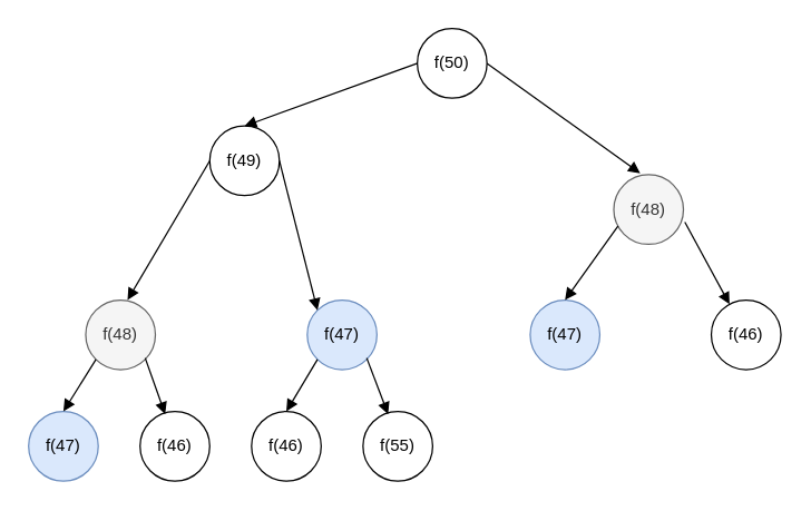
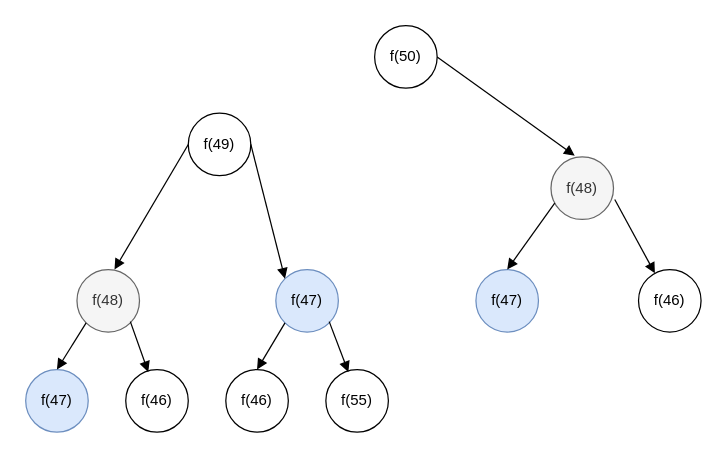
  <mxCell id="0" />
  <mxCell id="1" parent="0" />
  <mxCell id="2" value="f(50)" style="ellipse;whiteSpace=wrap;html=1;aspect=fixed;" vertex="1" parent="1"><mxGeometry x="299" y="20" width="50" height="50" as="geometry" /></mxCell>
  <mxCell id="3" value="f(48)" style="ellipse;whiteSpace=wrap;html=1;aspect=fixed;fillColor=#f5f5f5;fontColor=#333333;strokeColor=#666666;" vertex="1" parent="1"><mxGeometry x="440" y="125" width="50" height="50" as="geometry" /></mxCell>
  <mxCell id="4" value="f(49)" style="ellipse;whiteSpace=wrap;html=1;aspect=fixed;" vertex="1" parent="1"><mxGeometry x="150" y="90" width="50" height="50" as="geometry" /></mxCell>
  <mxCell id="5" value="f(55)" style="ellipse;whiteSpace=wrap;html=1;aspect=fixed;" vertex="1" parent="1"><mxGeometry x="260" y="295" width="50" height="50" as="geometry" /></mxCell>
  <mxCell id="6" value="f(46)" style="ellipse;whiteSpace=wrap;html=1;aspect=fixed;" vertex="1" parent="1"><mxGeometry x="180" y="295" width="50" height="50" as="geometry" /></mxCell>
  <mxCell id="7" value="f(46)" style="ellipse;whiteSpace=wrap;html=1;aspect=fixed;" vertex="1" parent="1"><mxGeometry x="100" y="295" width="50" height="50" as="geometry" /></mxCell>
  <mxCell id="8" value="f(47)" style="ellipse;whiteSpace=wrap;html=1;aspect=fixed;fillColor=#dae8fc;strokeColor=#6c8ebf;" vertex="1" parent="1"><mxGeometry x="20" y="295" width="50" height="50" as="geometry" /></mxCell>
  <mxCell id="9" value="f(47)" style="ellipse;whiteSpace=wrap;html=1;aspect=fixed;fillColor=#dae8fc;strokeColor=#6c8ebf;" vertex="1" parent="1"><mxGeometry x="220" y="215" width="50" height="50" as="geometry" /></mxCell>
  <mxCell id="10" value="f(48)" style="ellipse;whiteSpace=wrap;html=1;aspect=fixed;fillColor=#f5f5f5;fontColor=#333333;strokeColor=#666666;" vertex="1" parent="1"><mxGeometry x="61" y="215" width="50" height="50" as="geometry" /></mxCell>
  <mxCell id="11" value="f(46)" style="ellipse;whiteSpace=wrap;html=1;aspect=fixed;" vertex="1" parent="1"><mxGeometry x="510" y="215" width="50" height="50" as="geometry" /></mxCell>
  <mxCell id="12" value="f(47)" style="ellipse;whiteSpace=wrap;html=1;aspect=fixed;fillColor=#dae8fc;strokeColor=#6c8ebf;" vertex="1" parent="1"><mxGeometry x="380" y="215" width="50" height="50" as="geometry" /></mxCell>
  <mxCell id="13" value="" style="endArrow=block;html=1;rounded=0;endFill=1;exitX=1;exitY=0.5;exitDx=0;exitDy=0;entryX=0;entryY=0;entryDx=0;entryDy=0;" edge="1" parent="1" source="4" target="9"><mxGeometry width="50" height="50" relative="1" as="geometry"><mxPoint x="290" y="425" as="sourcePoint" /><mxPoint x="340" y="375" as="targetPoint" /></mxGeometry></mxCell>
  <mxCell id="14" value="" style="endArrow=block;html=1;rounded=0;endFill=1;exitX=0;exitY=1;exitDx=0;exitDy=0;entryX=0.5;entryY=0;entryDx=0;entryDy=0;" edge="1" parent="1" source="9" target="6"><mxGeometry width="50" height="50" relative="1" as="geometry"><mxPoint x="300" y="435" as="sourcePoint" /><mxPoint x="350" y="385" as="targetPoint" /></mxGeometry></mxCell>
  <mxCell id="15" value="" style="endArrow=block;html=1;rounded=0;endFill=1;exitX=0.06;exitY=0.74;exitDx=0;exitDy=0;exitPerimeter=0;entryX=0.5;entryY=0;entryDx=0;entryDy=0;" edge="1" parent="1" source="3" target="12"><mxGeometry width="50" height="50" relative="1" as="geometry"><mxPoint x="310" y="445" as="sourcePoint" /><mxPoint x="360" y="395" as="targetPoint" /></mxGeometry></mxCell>
  <mxCell id="16" value="" style="endArrow=block;html=1;rounded=0;endFill=1;exitX=0;exitY=0.5;exitDx=0;exitDy=0;entryX=0.5;entryY=0;entryDx=0;entryDy=0;" edge="1" parent="1" source="4"><mxGeometry width="50" height="50" relative="1" as="geometry"><mxPoint x="142" y="160" as="sourcePoint" /><mxPoint x="91" y="215" as="targetPoint" /></mxGeometry></mxCell>
  <mxCell id="17" value="" style="endArrow=block;html=1;rounded=0;endFill=1;exitX=1;exitY=0.5;exitDx=0;exitDy=0;entryX=0.38;entryY=-0.02;entryDx=0;entryDy=0;entryPerimeter=0;" edge="1" parent="1" source="2" target="3"><mxGeometry width="50" height="50" relative="1" as="geometry"><mxPoint x="330" y="465" as="sourcePoint" /><mxPoint x="380" y="415" as="targetPoint" /></mxGeometry></mxCell>
- <mxCell id="18" value="" style="endArrow=block;html=1;rounded=0;endFill=1;exitX=0;exitY=0.5;exitDx=0;exitDy=0;entryX=0.5;entryY=0;entryDx=0;entryDy=0;" edge="1" parent="1" source="2" target="4"><mxGeometry width="50" height="50" relative="1" as="geometry"><mxPoint x="340" y="475" as="sourcePoint" /><mxPoint x="390" y="425" as="targetPoint" /></mxGeometry></mxCell>
  <mxCell id="19" value="" style="endArrow=block;html=1;rounded=0;endFill=1;exitX=1;exitY=1;exitDx=0;exitDy=0;entryX=0.36;entryY=0.06;entryDx=0;entryDy=0;entryPerimeter=0;" edge="1" parent="1"><mxGeometry width="50" height="50" relative="1" as="geometry"><mxPoint x="262.678" y="256.678" as="sourcePoint" /><mxPoint x="278" y="297" as="targetPoint" /></mxGeometry></mxCell>
  <mxCell id="20" value="" style="endArrow=block;html=1;rounded=0;endFill=1;exitX=1;exitY=1;exitDx=0;exitDy=0;entryX=0.36;entryY=0.06;entryDx=0;entryDy=0;entryPerimeter=0;" edge="1" parent="1"><mxGeometry width="50" height="50" relative="1" as="geometry"><mxPoint x="103.678" y="256.678" as="sourcePoint" /><mxPoint x="118" y="297" as="targetPoint" /></mxGeometry></mxCell>
  <mxCell id="21" value="" style="endArrow=block;html=1;rounded=0;endFill=1;exitX=0;exitY=1;exitDx=0;exitDy=0;entryX=0.5;entryY=0;entryDx=0;entryDy=0;" edge="1" parent="1" source="10" target="8"><mxGeometry width="50" height="50" relative="1" as="geometry"><mxPoint x="340" y="475" as="sourcePoint" /><mxPoint x="390" y="425" as="targetPoint" /></mxGeometry></mxCell>
  <mxCell id="22" value="" style="endArrow=block;html=1;rounded=0;endFill=1;exitX=1.02;exitY=0.68;exitDx=0;exitDy=0;exitPerimeter=0;" edge="1" parent="1" source="3" target="11"><mxGeometry width="50" height="50" relative="1" as="geometry"><mxPoint x="340" y="475" as="sourcePoint" /><mxPoint x="390" y="425" as="targetPoint" /></mxGeometry></mxCell>
